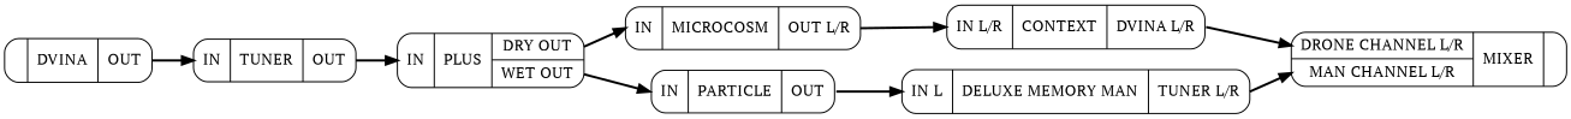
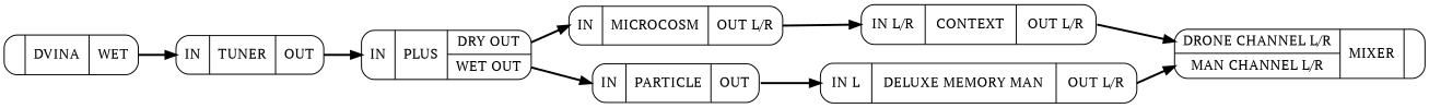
  digraph {
    fontname="PT Serif"
    ordering=out
    rankdir=LR
    splines=polyline
    node [fontname="PT Serif" shape=Mrecord]
    edge [fontname="PT Serif" headport="_in:w" style=bold tailport="_outlr:e"]
-   n1 [label="{ {<_inlr> IN L/R}|CONTEXT| {<_outlr> DVINA L/R}}"]
+   n1 [label="{ {<_inlr> IN L/R}|CONTEXT| {<_outlr> OUT L/R}}"]
    n2 [label="{ {<_dronechannellr> DRONE CHANNEL L/R | <_melodychannellr> MAN CHANNEL L/R}|MIXER| {}}"]
-   n3 [label="{ {<_inl> IN L}|DELUXE MEMORY MAN| {<_outlr> TUNER L/R}}"]
-   n4 [label="{ {}|DVINA| {<_out> OUT}}"]
+   n3 [label="{ {<_inl> IN L}|DELUXE MEMORY MAN| {<_outlr> OUT L/R}}"]
+   n4 [label="{ {}|DVINA| {<_out> WET}}"]
    n5 [label="{ {<_in> IN}|TUNER| {<_out> OUT}}"]
    n6 [label="{ {<_in> IN}|PLUS| {<_dryout> DRY OUT | <_wetout> WET OUT}}"]
    n7 [label="{ {<_in> IN}|MICROCOSM| {<_outlr> OUT L/R}}"]
    n8 [label="{ {<_in> IN}|PARTICLE| {<_out> OUT}}"]
    n1 -> n2 [headport="_dronechannellr:w"]
    n3 -> n2 [headport="_melodychannellr:w"]
    n4 -> n5 [tailport="_out:e"]
    n5 -> n6 [tailport="_out:e"]
    n6 -> n7 [tailport="_dryout:e"]
    n6 -> n8 [tailport="_wetout:e"]
    n7 -> n1 [headport="_inlr:w"]
    n8 -> n3 [headport="_inl:w" tailport="_out:e"]
  }
